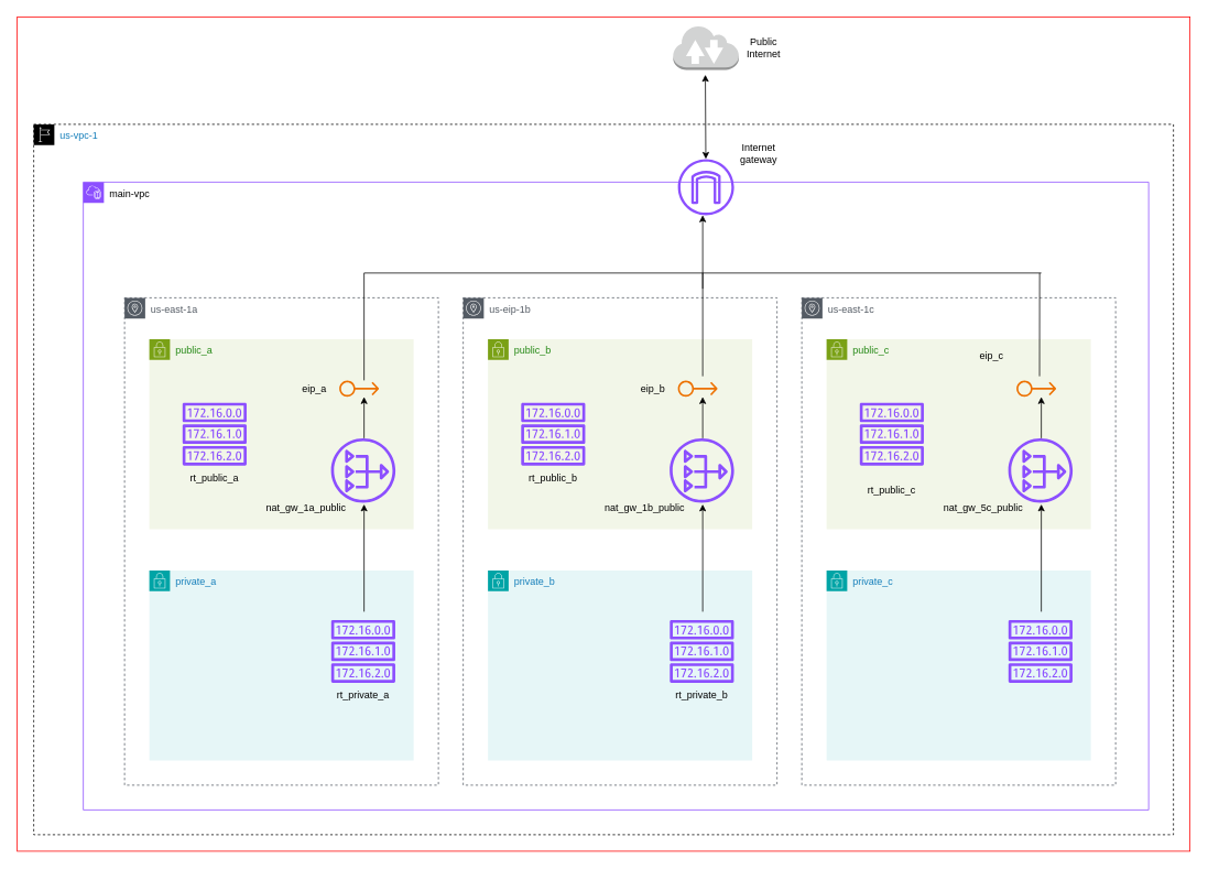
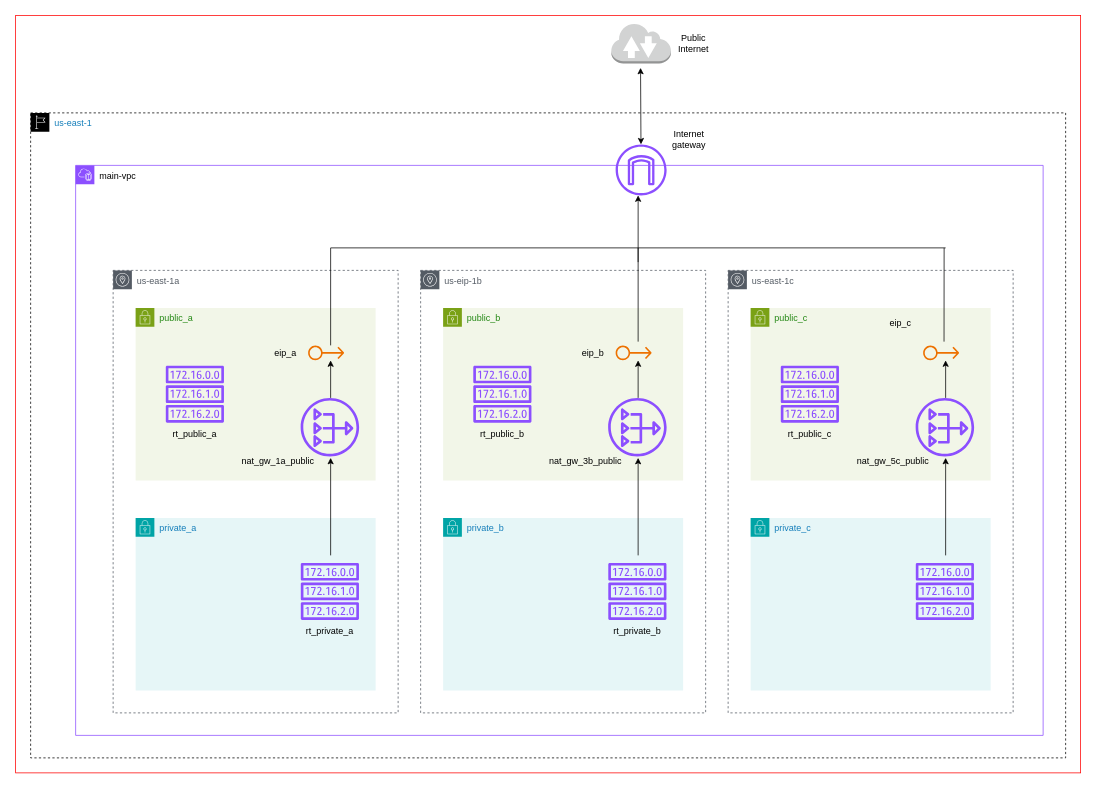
  <mxCell id="0" />
  <mxCell id="1" parent="0" />
- <mxCell id="2" value="us-vpc-1" style="points=[[0,0],[0.25,0],[0.5,0],[0.75,0],[1,0],[1,0.25],[1,0.5],[1,0.75],[1,1],[0.75,1],[0.5,1],[0.25,1],[0,1],[0,0.75],[0,0.5],[0,0.25]];outlineConnect=0;gradientColor=none;html=1;whiteSpace=wrap;fontSize=12;fontStyle=0;container=1;pointerEvents=0;collapsible=0;recursiveResize=0;shape=mxgraph.aws4.group;grIcon=mxgraph.aws4.group_region;strokeColor=default;fillColor=none;verticalAlign=top;align=left;spacingLeft=30;fontColor=#147EBA;dashed=1;" vertex="1" parent="1"><mxGeometry x="40" y="150" width="1380" height="860" as="geometry" /></mxCell>
+ <mxCell id="2" value="us-east-1" style="points=[[0,0],[0.25,0],[0.5,0],[0.75,0],[1,0],[1,0.25],[1,0.5],[1,0.75],[1,1],[0.75,1],[0.5,1],[0.25,1],[0,1],[0,0.75],[0,0.5],[0,0.25]];outlineConnect=0;gradientColor=none;html=1;whiteSpace=wrap;fontSize=12;fontStyle=0;container=1;pointerEvents=0;collapsible=0;recursiveResize=0;shape=mxgraph.aws4.group;grIcon=mxgraph.aws4.group_region;strokeColor=default;fillColor=none;verticalAlign=top;align=left;spacingLeft=30;fontColor=#147EBA;dashed=1;" vertex="1" parent="1"><mxGeometry x="40" y="150" width="1380" height="860" as="geometry" /></mxCell>
  <mxCell id="3" value="&lt;font style=&quot;color: rgb(0, 0, 0);&quot;&gt;main-vpc&lt;/font&gt;" style="points=[[0,0],[0.25,0],[0.5,0],[0.75,0],[1,0],[1,0.25],[1,0.5],[1,0.75],[1,1],[0.75,1],[0.5,1],[0.25,1],[0,1],[0,0.75],[0,0.5],[0,0.25]];outlineConnect=0;gradientColor=none;html=1;whiteSpace=wrap;fontSize=12;fontStyle=0;container=1;pointerEvents=0;collapsible=0;recursiveResize=0;shape=mxgraph.aws4.group;grIcon=mxgraph.aws4.group_vpc2;strokeColor=#8C4FFF;fillColor=none;verticalAlign=top;align=left;spacingLeft=30;fontColor=#AAB7B8;dashed=0;" vertex="1" parent="1"><mxGeometry x="100" y="220" width="1290" height="760" as="geometry" /></mxCell>
  <mxCell id="4" value="" style="group" vertex="1" connectable="0" parent="1"><mxGeometry x="150" y="360" width="380" height="590" as="geometry" /></mxCell>
  <mxCell id="5" value="private_a" style="points=[[0,0],[0.25,0],[0.5,0],[0.75,0],[1,0],[1,0.25],[1,0.5],[1,0.75],[1,1],[0.75,1],[0.5,1],[0.25,1],[0,1],[0,0.75],[0,0.5],[0,0.25]];outlineConnect=0;gradientColor=none;html=1;whiteSpace=wrap;fontSize=12;fontStyle=0;container=1;pointerEvents=0;collapsible=0;recursiveResize=0;shape=mxgraph.aws4.group;grIcon=mxgraph.aws4.group_security_group;grStroke=0;strokeColor=#00A4A6;fillColor=#E6F6F7;verticalAlign=top;align=left;spacingLeft=30;fontColor=#147EBA;dashed=0;" vertex="1" parent="4"><mxGeometry x="30" y="330" width="320" height="230" as="geometry" /></mxCell>
  <mxCell id="6" value="" style="sketch=0;outlineConnect=0;fontColor=#232F3E;gradientColor=none;fillColor=#8C4FFF;strokeColor=none;dashed=0;verticalLabelPosition=bottom;verticalAlign=top;align=center;html=1;fontSize=12;fontStyle=0;aspect=fixed;pointerEvents=1;shape=mxgraph.aws4.route_table;" vertex="1" parent="5"><mxGeometry x="220" y="60" width="78" height="76" as="geometry" /></mxCell>
  <mxCell id="7" value="rt_private_a" style="text;strokeColor=none;align=center;fillColor=none;html=1;verticalAlign=middle;whiteSpace=wrap;rounded=0;" vertex="1" parent="5"><mxGeometry x="229" y="136" width="60" height="30" as="geometry" /></mxCell>
  <mxCell id="8" value="public_a" style="points=[[0,0],[0.25,0],[0.5,0],[0.75,0],[1,0],[1,0.25],[1,0.5],[1,0.75],[1,1],[0.75,1],[0.5,1],[0.25,1],[0,1],[0,0.75],[0,0.5],[0,0.25]];outlineConnect=0;gradientColor=none;html=1;whiteSpace=wrap;fontSize=12;fontStyle=0;container=1;pointerEvents=0;collapsible=0;recursiveResize=0;shape=mxgraph.aws4.group;grIcon=mxgraph.aws4.group_security_group;grStroke=0;strokeColor=#7AA116;fillColor=#F2F6E8;verticalAlign=top;align=left;spacingLeft=30;fontColor=#248814;dashed=0;" vertex="1" parent="4"><mxGeometry x="30" y="50" width="320" height="230" as="geometry" /></mxCell>
  <mxCell id="9" value="" style="sketch=0;outlineConnect=0;fontColor=#232F3E;gradientColor=none;fillColor=#ED7100;strokeColor=none;dashed=0;verticalLabelPosition=bottom;verticalAlign=top;align=center;html=1;fontSize=12;fontStyle=0;aspect=fixed;pointerEvents=1;shape=mxgraph.aws4.elastic_ip_address;" vertex="1" parent="8"><mxGeometry x="230" y="50" width="48" height="20" as="geometry" /></mxCell>
  <mxCell id="10" value="eip_a" style="text;strokeColor=none;align=center;fillColor=none;html=1;verticalAlign=middle;whiteSpace=wrap;rounded=0;" vertex="1" parent="8"><mxGeometry x="170" y="45" width="60" height="30" as="geometry" /></mxCell>
  <mxCell id="11" value="" style="sketch=0;outlineConnect=0;fontColor=#232F3E;gradientColor=none;fillColor=#8C4FFF;strokeColor=none;dashed=0;verticalLabelPosition=bottom;verticalAlign=top;align=center;html=1;fontSize=12;fontStyle=0;aspect=fixed;pointerEvents=1;shape=mxgraph.aws4.nat_gateway;" vertex="1" parent="8"><mxGeometry x="220" y="120" width="78" height="78" as="geometry" /></mxCell>
  <mxCell id="12" value="nat_gw_1a_public" style="text;strokeColor=none;align=center;fillColor=none;html=1;verticalAlign=middle;whiteSpace=wrap;rounded=0;" vertex="1" parent="8"><mxGeometry x="160" y="190" width="60" height="30" as="geometry" /></mxCell>
  <mxCell id="13" value="" style="sketch=0;outlineConnect=0;fontColor=#232F3E;gradientColor=none;fillColor=#8C4FFF;strokeColor=none;dashed=0;verticalLabelPosition=bottom;verticalAlign=top;align=center;html=1;fontSize=12;fontStyle=0;aspect=fixed;pointerEvents=1;shape=mxgraph.aws4.route_table;" vertex="1" parent="8"><mxGeometry x="40" y="77" width="78" height="76" as="geometry" /></mxCell>
  <mxCell id="14" value="rt_public_a" style="text;strokeColor=none;align=center;fillColor=none;html=1;verticalAlign=middle;whiteSpace=wrap;rounded=0;" vertex="1" parent="8"><mxGeometry x="49" y="153" width="60" height="30" as="geometry" /></mxCell>
  <mxCell id="15" value="" style="endArrow=classic;html=1;rounded=0;" edge="1" parent="8"><mxGeometry width="50" height="50" relative="1" as="geometry"><mxPoint x="260" y="120" as="sourcePoint" /><mxPoint x="260" y="70" as="targetPoint" /></mxGeometry></mxCell>
  <mxCell id="16" value="us-east-1a" style="sketch=0;outlineConnect=0;gradientColor=none;html=1;whiteSpace=wrap;fontSize=12;fontStyle=0;shape=mxgraph.aws4.group;grIcon=mxgraph.aws4.group_availability_zone;strokeColor=#545B64;fillColor=none;verticalAlign=top;align=left;spacingLeft=30;fontColor=#545B64;dashed=1;" vertex="1" parent="4"><mxGeometry width="380" height="590" as="geometry" /></mxCell>
  <mxCell id="17" value="" style="endArrow=classic;html=1;rounded=0;" edge="1" parent="4"><mxGeometry width="50" height="50" relative="1" as="geometry"><mxPoint x="290" y="380" as="sourcePoint" /><mxPoint x="290" y="250" as="targetPoint" /></mxGeometry></mxCell>
  <mxCell id="18" value="" style="group" vertex="1" connectable="0" parent="1"><mxGeometry x="560" y="360" width="380" height="590" as="geometry" /></mxCell>
  <mxCell id="19" value="private_b" style="points=[[0,0],[0.25,0],[0.5,0],[0.75,0],[1,0],[1,0.25],[1,0.5],[1,0.75],[1,1],[0.75,1],[0.5,1],[0.25,1],[0,1],[0,0.75],[0,0.5],[0,0.25]];outlineConnect=0;gradientColor=none;html=1;whiteSpace=wrap;fontSize=12;fontStyle=0;container=0;pointerEvents=0;collapsible=0;recursiveResize=0;shape=mxgraph.aws4.group;grIcon=mxgraph.aws4.group_security_group;grStroke=0;strokeColor=#00A4A6;fillColor=#E6F6F7;verticalAlign=top;align=left;spacingLeft=30;fontColor=#147EBA;dashed=0;" vertex="1" parent="18"><mxGeometry x="30" y="330" width="320" height="230" as="geometry" /></mxCell>
  <mxCell id="20" value="public_b" style="points=[[0,0],[0.25,0],[0.5,0],[0.75,0],[1,0],[1,0.25],[1,0.5],[1,0.75],[1,1],[0.75,1],[0.5,1],[0.25,1],[0,1],[0,0.75],[0,0.5],[0,0.25]];outlineConnect=0;gradientColor=none;html=1;whiteSpace=wrap;fontSize=12;fontStyle=0;container=0;pointerEvents=0;collapsible=0;recursiveResize=0;shape=mxgraph.aws4.group;grIcon=mxgraph.aws4.group_security_group;grStroke=0;strokeColor=#7AA116;fillColor=#F2F6E8;verticalAlign=top;align=left;spacingLeft=30;fontColor=#248814;dashed=0;" vertex="1" parent="18"><mxGeometry x="30" y="50" width="320" height="230" as="geometry" /></mxCell>
  <mxCell id="21" value="us-eip-1b" style="sketch=0;outlineConnect=0;gradientColor=none;html=1;whiteSpace=wrap;fontSize=12;fontStyle=0;shape=mxgraph.aws4.group;grIcon=mxgraph.aws4.group_availability_zone;strokeColor=#545B64;fillColor=none;verticalAlign=top;align=left;spacingLeft=30;fontColor=#545B64;dashed=1;container=0;" vertex="1" parent="18"><mxGeometry width="380" height="590" as="geometry" /></mxCell>
  <mxCell id="22" value="" style="endArrow=classic;html=1;rounded=0;" edge="1" parent="18"><mxGeometry width="50" height="50" relative="1" as="geometry"><mxPoint x="290" y="380" as="sourcePoint" /><mxPoint x="290" y="250" as="targetPoint" /></mxGeometry></mxCell>
  <mxCell id="23" value="" style="sketch=0;outlineConnect=0;fontColor=#232F3E;gradientColor=none;fillColor=#8C4FFF;strokeColor=none;dashed=0;verticalLabelPosition=bottom;verticalAlign=top;align=center;html=1;fontSize=12;fontStyle=0;aspect=fixed;pointerEvents=1;shape=mxgraph.aws4.route_table;container=0;" vertex="1" parent="18"><mxGeometry x="250" y="390" width="78" height="76" as="geometry" /></mxCell>
  <mxCell id="24" value="rt_private_b" style="text;strokeColor=none;align=center;fillColor=none;html=1;verticalAlign=middle;whiteSpace=wrap;rounded=0;container=0;" vertex="1" parent="18"><mxGeometry x="259" y="466" width="60" height="30" as="geometry" /></mxCell>
  <mxCell id="25" value="" style="sketch=0;outlineConnect=0;fontColor=#232F3E;gradientColor=none;fillColor=#ED7100;strokeColor=none;dashed=0;verticalLabelPosition=bottom;verticalAlign=top;align=center;html=1;fontSize=12;fontStyle=0;aspect=fixed;pointerEvents=1;shape=mxgraph.aws4.elastic_ip_address;container=0;" vertex="1" parent="18"><mxGeometry x="260" y="100" width="48" height="20" as="geometry" /></mxCell>
  <mxCell id="26" value="eip_b" style="text;strokeColor=none;align=center;fillColor=none;html=1;verticalAlign=middle;whiteSpace=wrap;rounded=0;container=0;" vertex="1" parent="18"><mxGeometry x="200" y="95" width="60" height="30" as="geometry" /></mxCell>
  <mxCell id="27" value="" style="sketch=0;outlineConnect=0;fontColor=#232F3E;gradientColor=none;fillColor=#8C4FFF;strokeColor=none;dashed=0;verticalLabelPosition=bottom;verticalAlign=top;align=center;html=1;fontSize=12;fontStyle=0;aspect=fixed;pointerEvents=1;shape=mxgraph.aws4.nat_gateway;container=0;" vertex="1" parent="18"><mxGeometry x="250" y="170" width="78" height="78" as="geometry" /></mxCell>
- <mxCell id="28" value="nat_gw_1b_public" style="text;strokeColor=none;align=center;fillColor=none;html=1;verticalAlign=middle;whiteSpace=wrap;rounded=0;container=0;" vertex="1" parent="18"><mxGeometry x="190" y="240" width="60" height="30" as="geometry" /></mxCell>
+ <mxCell id="28" value="nat_gw_3b_public" style="text;strokeColor=none;align=center;fillColor=none;html=1;verticalAlign=middle;whiteSpace=wrap;rounded=0;container=0;" vertex="1" parent="18"><mxGeometry x="190" y="240" width="60" height="30" as="geometry" /></mxCell>
  <mxCell id="29" value="" style="sketch=0;outlineConnect=0;fontColor=#232F3E;gradientColor=none;fillColor=#8C4FFF;strokeColor=none;dashed=0;verticalLabelPosition=bottom;verticalAlign=top;align=center;html=1;fontSize=12;fontStyle=0;aspect=fixed;pointerEvents=1;shape=mxgraph.aws4.route_table;container=0;" vertex="1" parent="18"><mxGeometry x="70" y="127" width="78" height="76" as="geometry" /></mxCell>
  <mxCell id="30" value="rt_public_b" style="text;strokeColor=none;align=center;fillColor=none;html=1;verticalAlign=middle;whiteSpace=wrap;rounded=0;container=0;" vertex="1" parent="18"><mxGeometry x="79" y="203" width="60" height="30" as="geometry" /></mxCell>
  <mxCell id="31" value="" style="endArrow=classic;html=1;rounded=0;" edge="1" parent="18"><mxGeometry width="50" height="50" relative="1" as="geometry"><mxPoint x="290" y="170" as="sourcePoint" /><mxPoint x="290" y="120" as="targetPoint" /></mxGeometry></mxCell>
  <mxCell id="32" value="" style="endArrow=none;html=1;rounded=0;" edge="1" parent="18"><mxGeometry width="50" height="50" relative="1" as="geometry"><mxPoint x="290" y="95" as="sourcePoint" /><mxPoint x="290" y="-30" as="targetPoint" /></mxGeometry></mxCell>
  <mxCell id="33" value="" style="group" vertex="1" connectable="0" parent="1"><mxGeometry x="970" y="360" width="380" height="590" as="geometry" /></mxCell>
  <mxCell id="34" value="private_c" style="points=[[0,0],[0.25,0],[0.5,0],[0.75,0],[1,0],[1,0.25],[1,0.5],[1,0.75],[1,1],[0.75,1],[0.5,1],[0.25,1],[0,1],[0,0.75],[0,0.5],[0,0.25]];outlineConnect=0;gradientColor=none;html=1;whiteSpace=wrap;fontSize=12;fontStyle=0;container=0;pointerEvents=0;collapsible=0;recursiveResize=0;shape=mxgraph.aws4.group;grIcon=mxgraph.aws4.group_security_group;grStroke=0;strokeColor=#00A4A6;fillColor=#E6F6F7;verticalAlign=top;align=left;spacingLeft=30;fontColor=#147EBA;dashed=0;" vertex="1" parent="33"><mxGeometry x="30" y="330" width="320" height="230" as="geometry" /></mxCell>
  <mxCell id="35" value="public_c" style="points=[[0,0],[0.25,0],[0.5,0],[0.75,0],[1,0],[1,0.25],[1,0.5],[1,0.75],[1,1],[0.75,1],[0.5,1],[0.25,1],[0,1],[0,0.75],[0,0.5],[0,0.25]];outlineConnect=0;gradientColor=none;html=1;whiteSpace=wrap;fontSize=12;fontStyle=0;container=0;pointerEvents=0;collapsible=0;recursiveResize=0;shape=mxgraph.aws4.group;grIcon=mxgraph.aws4.group_security_group;grStroke=0;strokeColor=#7AA116;fillColor=#F2F6E8;verticalAlign=top;align=left;spacingLeft=30;fontColor=#248814;dashed=0;" vertex="1" parent="33"><mxGeometry x="30" y="50" width="320" height="230" as="geometry" /></mxCell>
  <mxCell id="36" value="us-east-1c" style="sketch=0;outlineConnect=0;gradientColor=none;html=1;whiteSpace=wrap;fontSize=12;fontStyle=0;shape=mxgraph.aws4.group;grIcon=mxgraph.aws4.group_availability_zone;strokeColor=#545B64;fillColor=none;verticalAlign=top;align=left;spacingLeft=30;fontColor=#545B64;dashed=1;container=0;" vertex="1" parent="33"><mxGeometry width="380" height="590" as="geometry" /></mxCell>
  <mxCell id="37" value="" style="endArrow=classic;html=1;rounded=0;" edge="1" parent="33"><mxGeometry width="50" height="50" relative="1" as="geometry"><mxPoint x="290" y="380" as="sourcePoint" /><mxPoint x="290" y="250" as="targetPoint" /></mxGeometry></mxCell>
  <mxCell id="38" value="" style="sketch=0;outlineConnect=0;fontColor=#232F3E;gradientColor=none;fillColor=#8C4FFF;strokeColor=none;dashed=0;verticalLabelPosition=bottom;verticalAlign=top;align=center;html=1;fontSize=12;fontStyle=0;aspect=fixed;pointerEvents=1;shape=mxgraph.aws4.route_table;container=0;" vertex="1" parent="33"><mxGeometry x="250" y="390" width="78" height="76" as="geometry" /></mxCell>
  <mxCell id="39" value="" style="sketch=0;outlineConnect=0;fontColor=#232F3E;gradientColor=none;fillColor=#ED7100;strokeColor=none;dashed=0;verticalLabelPosition=bottom;verticalAlign=top;align=center;html=1;fontSize=12;fontStyle=0;aspect=fixed;pointerEvents=1;shape=mxgraph.aws4.elastic_ip_address;container=0;" vertex="1" parent="33"><mxGeometry x="260" y="100" width="48" height="20" as="geometry" /></mxCell>
  <mxCell id="40" value="eip_c" style="text;strokeColor=none;align=center;fillColor=none;html=1;verticalAlign=middle;whiteSpace=wrap;rounded=0;container=0;" vertex="1" parent="33"><mxGeometry x="200" y="55" width="60" height="30" as="geometry" /></mxCell>
  <mxCell id="41" value="" style="sketch=0;outlineConnect=0;fontColor=#232F3E;gradientColor=none;fillColor=#8C4FFF;strokeColor=none;dashed=0;verticalLabelPosition=bottom;verticalAlign=top;align=center;html=1;fontSize=12;fontStyle=0;aspect=fixed;pointerEvents=1;shape=mxgraph.aws4.nat_gateway;container=0;" vertex="1" parent="33"><mxGeometry x="250" y="170" width="78" height="78" as="geometry" /></mxCell>
  <mxCell id="42" value="nat_gw_5c_public" style="text;strokeColor=none;align=center;fillColor=none;html=1;verticalAlign=middle;whiteSpace=wrap;rounded=0;container=0;" vertex="1" parent="33"><mxGeometry x="190" y="240" width="60" height="30" as="geometry" /></mxCell>
  <mxCell id="43" value="" style="sketch=0;outlineConnect=0;fontColor=#232F3E;gradientColor=none;fillColor=#8C4FFF;strokeColor=none;dashed=0;verticalLabelPosition=bottom;verticalAlign=top;align=center;html=1;fontSize=12;fontStyle=0;aspect=fixed;pointerEvents=1;shape=mxgraph.aws4.route_table;container=0;" vertex="1" parent="33"><mxGeometry x="70" y="127" width="78" height="76" as="geometry" /></mxCell>
- <mxCell id="44" value="rt_public_c" style="text;strokeColor=none;align=center;fillColor=none;html=1;verticalAlign=middle;whiteSpace=wrap;rounded=0;container=0;" vertex="1" parent="33"><mxGeometry x="79" y="218" width="60" height="30" as="geometry" /></mxCell>
+ <mxCell id="44" value="rt_public_c" style="text;strokeColor=none;align=center;fillColor=none;html=1;verticalAlign=middle;whiteSpace=wrap;rounded=0;container=0;" vertex="1" parent="33"><mxGeometry x="79" y="203" width="60" height="30" as="geometry" /></mxCell>
  <mxCell id="45" value="" style="endArrow=classic;html=1;rounded=0;" edge="1" parent="33"><mxGeometry width="50" height="50" relative="1" as="geometry"><mxPoint x="290" y="170" as="sourcePoint" /><mxPoint x="290" y="120" as="targetPoint" /></mxGeometry></mxCell>
  <mxCell id="46" value="" style="endArrow=none;html=1;rounded=0;" edge="1" parent="33"><mxGeometry width="50" height="50" relative="1" as="geometry"><mxPoint x="287.89" y="95" as="sourcePoint" /><mxPoint x="288" y="-30" as="targetPoint" /></mxGeometry></mxCell>
  <mxCell id="47" value="" style="sketch=0;outlineConnect=0;fontColor=#232F3E;gradientColor=none;fillColor=#8C4FFF;strokeColor=none;dashed=0;verticalLabelPosition=bottom;verticalAlign=top;align=center;html=1;fontSize=12;fontStyle=0;aspect=fixed;pointerEvents=1;shape=mxgraph.aws4.internet_gateway;fillStyle=auto;" vertex="1" parent="1"><mxGeometry x="820" y="192" width="68" height="68" as="geometry" /></mxCell>
  <mxCell id="48" value="Internet gateway" style="text;strokeColor=none;align=center;fillColor=none;html=1;verticalAlign=middle;whiteSpace=wrap;rounded=0;" vertex="1" parent="1"><mxGeometry x="888" y="170" width="60" height="30" as="geometry" /></mxCell>
  <mxCell id="49" value="" style="endArrow=none;html=1;rounded=0;" edge="1" parent="1"><mxGeometry width="50" height="50" relative="1" as="geometry"><mxPoint x="440" y="460" as="sourcePoint" /><mxPoint x="440" y="330" as="targetPoint" /></mxGeometry></mxCell>
  <mxCell id="50" value="" style="endArrow=none;html=1;rounded=0;" edge="1" parent="1"><mxGeometry width="50" height="50" relative="1" as="geometry"><mxPoint x="1260" y="330" as="sourcePoint" /><mxPoint x="440" y="330" as="targetPoint" /></mxGeometry></mxCell>
  <mxCell id="51" value="" style="endArrow=classic;html=1;rounded=0;" edge="1" parent="1"><mxGeometry width="50" height="50" relative="1" as="geometry"><mxPoint x="850" y="349" as="sourcePoint" /><mxPoint x="850" y="260" as="targetPoint" /></mxGeometry></mxCell>
  <mxCell id="52" value="" style="endArrow=classic;html=1;rounded=0;startArrow=classic;startFill=1;" edge="1" parent="1" source="47"><mxGeometry width="50" height="50" relative="1" as="geometry"><mxPoint x="853.23" y="179" as="sourcePoint" /><mxPoint x="853.23" y="90" as="targetPoint" /></mxGeometry></mxCell>
  <mxCell id="53" value="" style="outlineConnect=0;dashed=0;verticalLabelPosition=bottom;verticalAlign=top;align=center;html=1;shape=mxgraph.aws3.internet_2;fillColor=#D2D3D3;gradientColor=none;" vertex="1" parent="1"><mxGeometry x="814.25" y="30" width="79.5" height="54" as="geometry" /></mxCell>
  <mxCell id="54" value="Public Internet" style="text;strokeColor=none;align=center;fillColor=none;html=1;verticalAlign=middle;whiteSpace=wrap;rounded=0;" vertex="1" parent="1"><mxGeometry x="893.75" y="42" width="60" height="30" as="geometry" /></mxCell>
  <mxCell id="55" value="" style="whiteSpace=wrap;html=1;fillColor=none;strokeColor=#FF0000;" vertex="1" parent="1"><mxGeometry x="20" y="20" width="1420" height="1010" as="geometry" /></mxCell>
